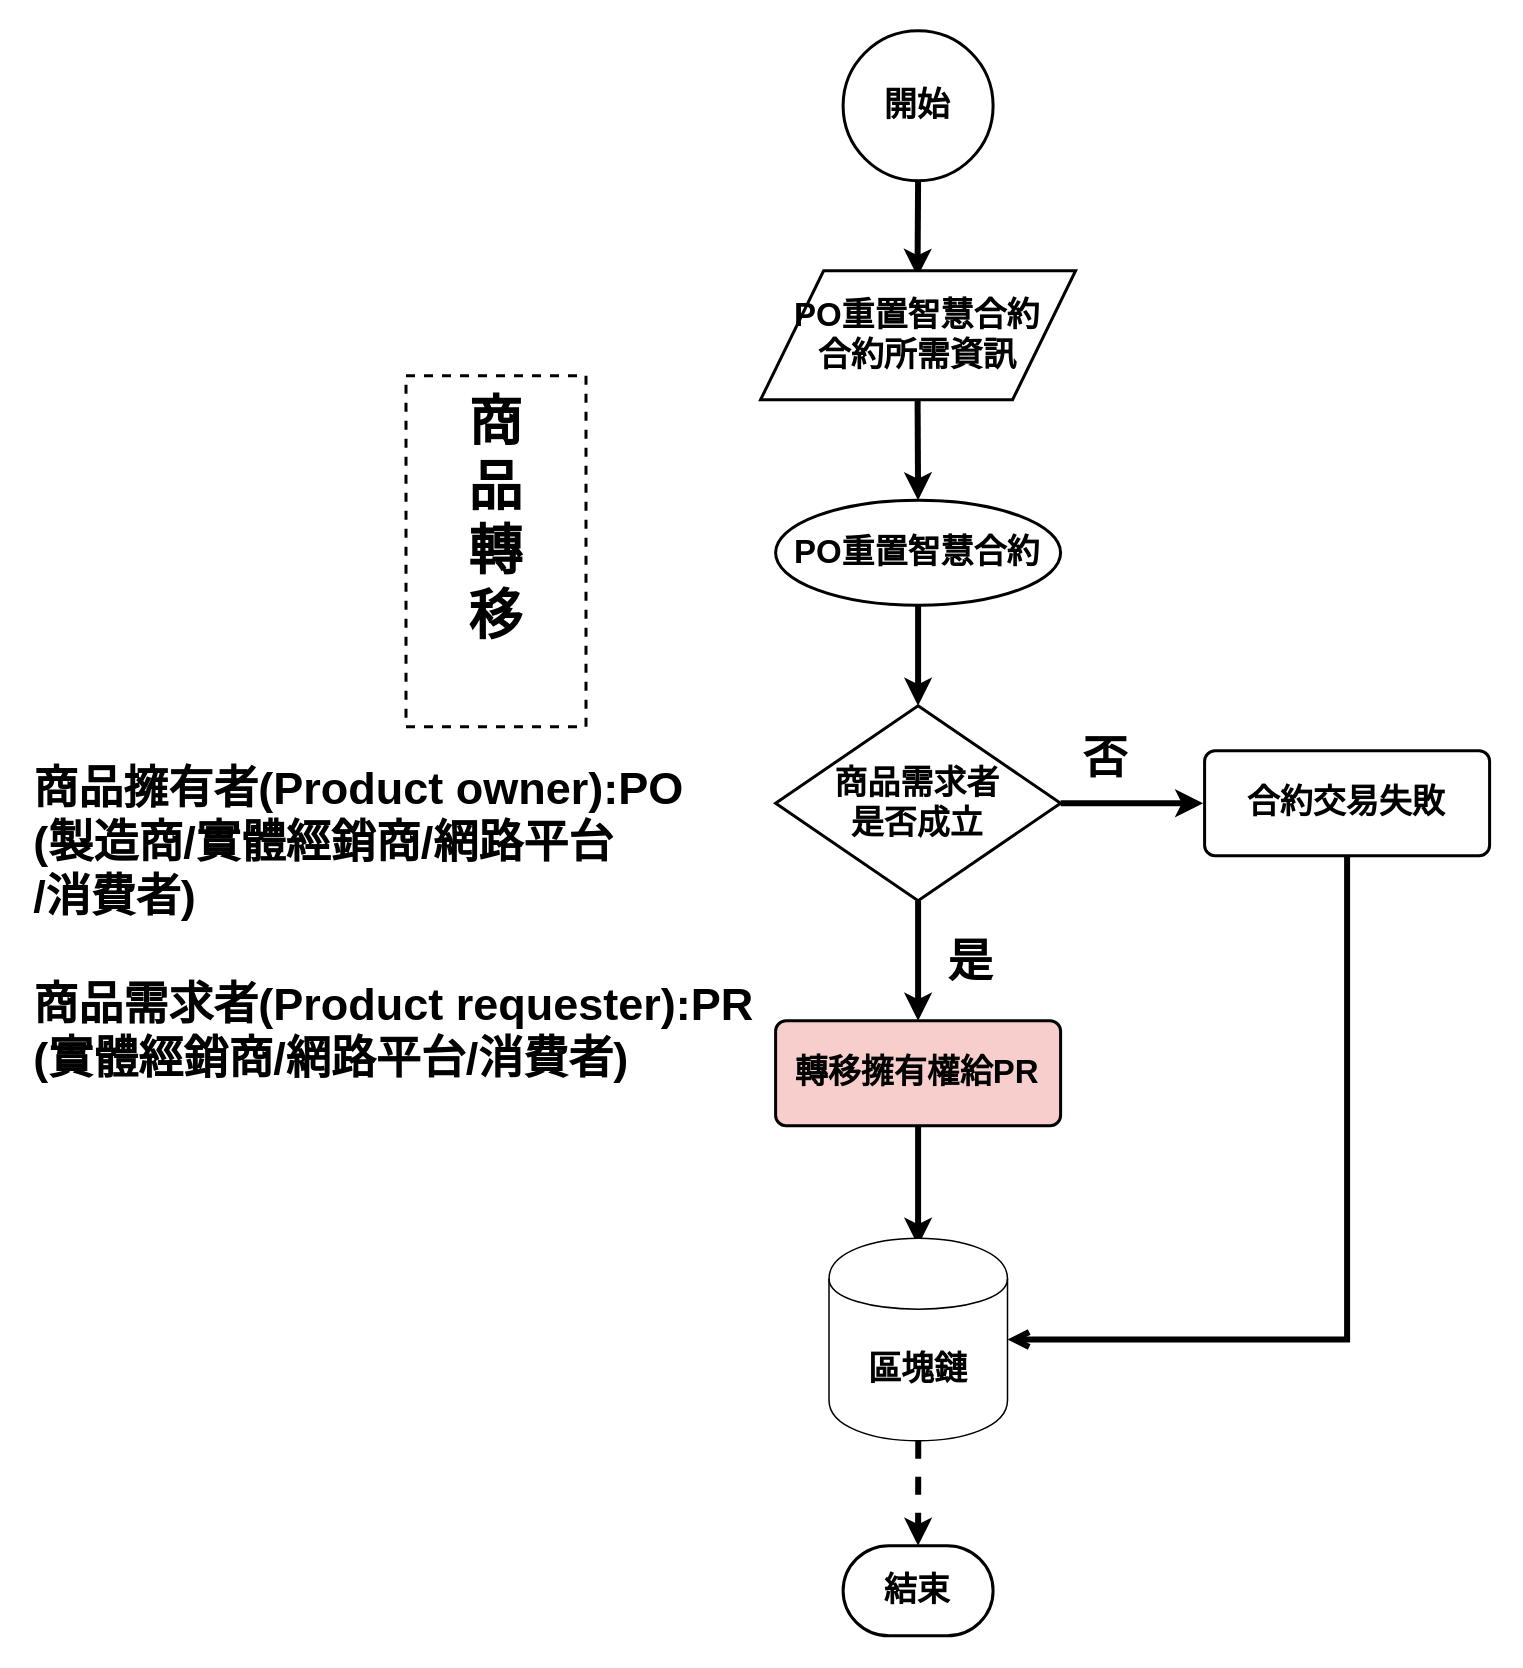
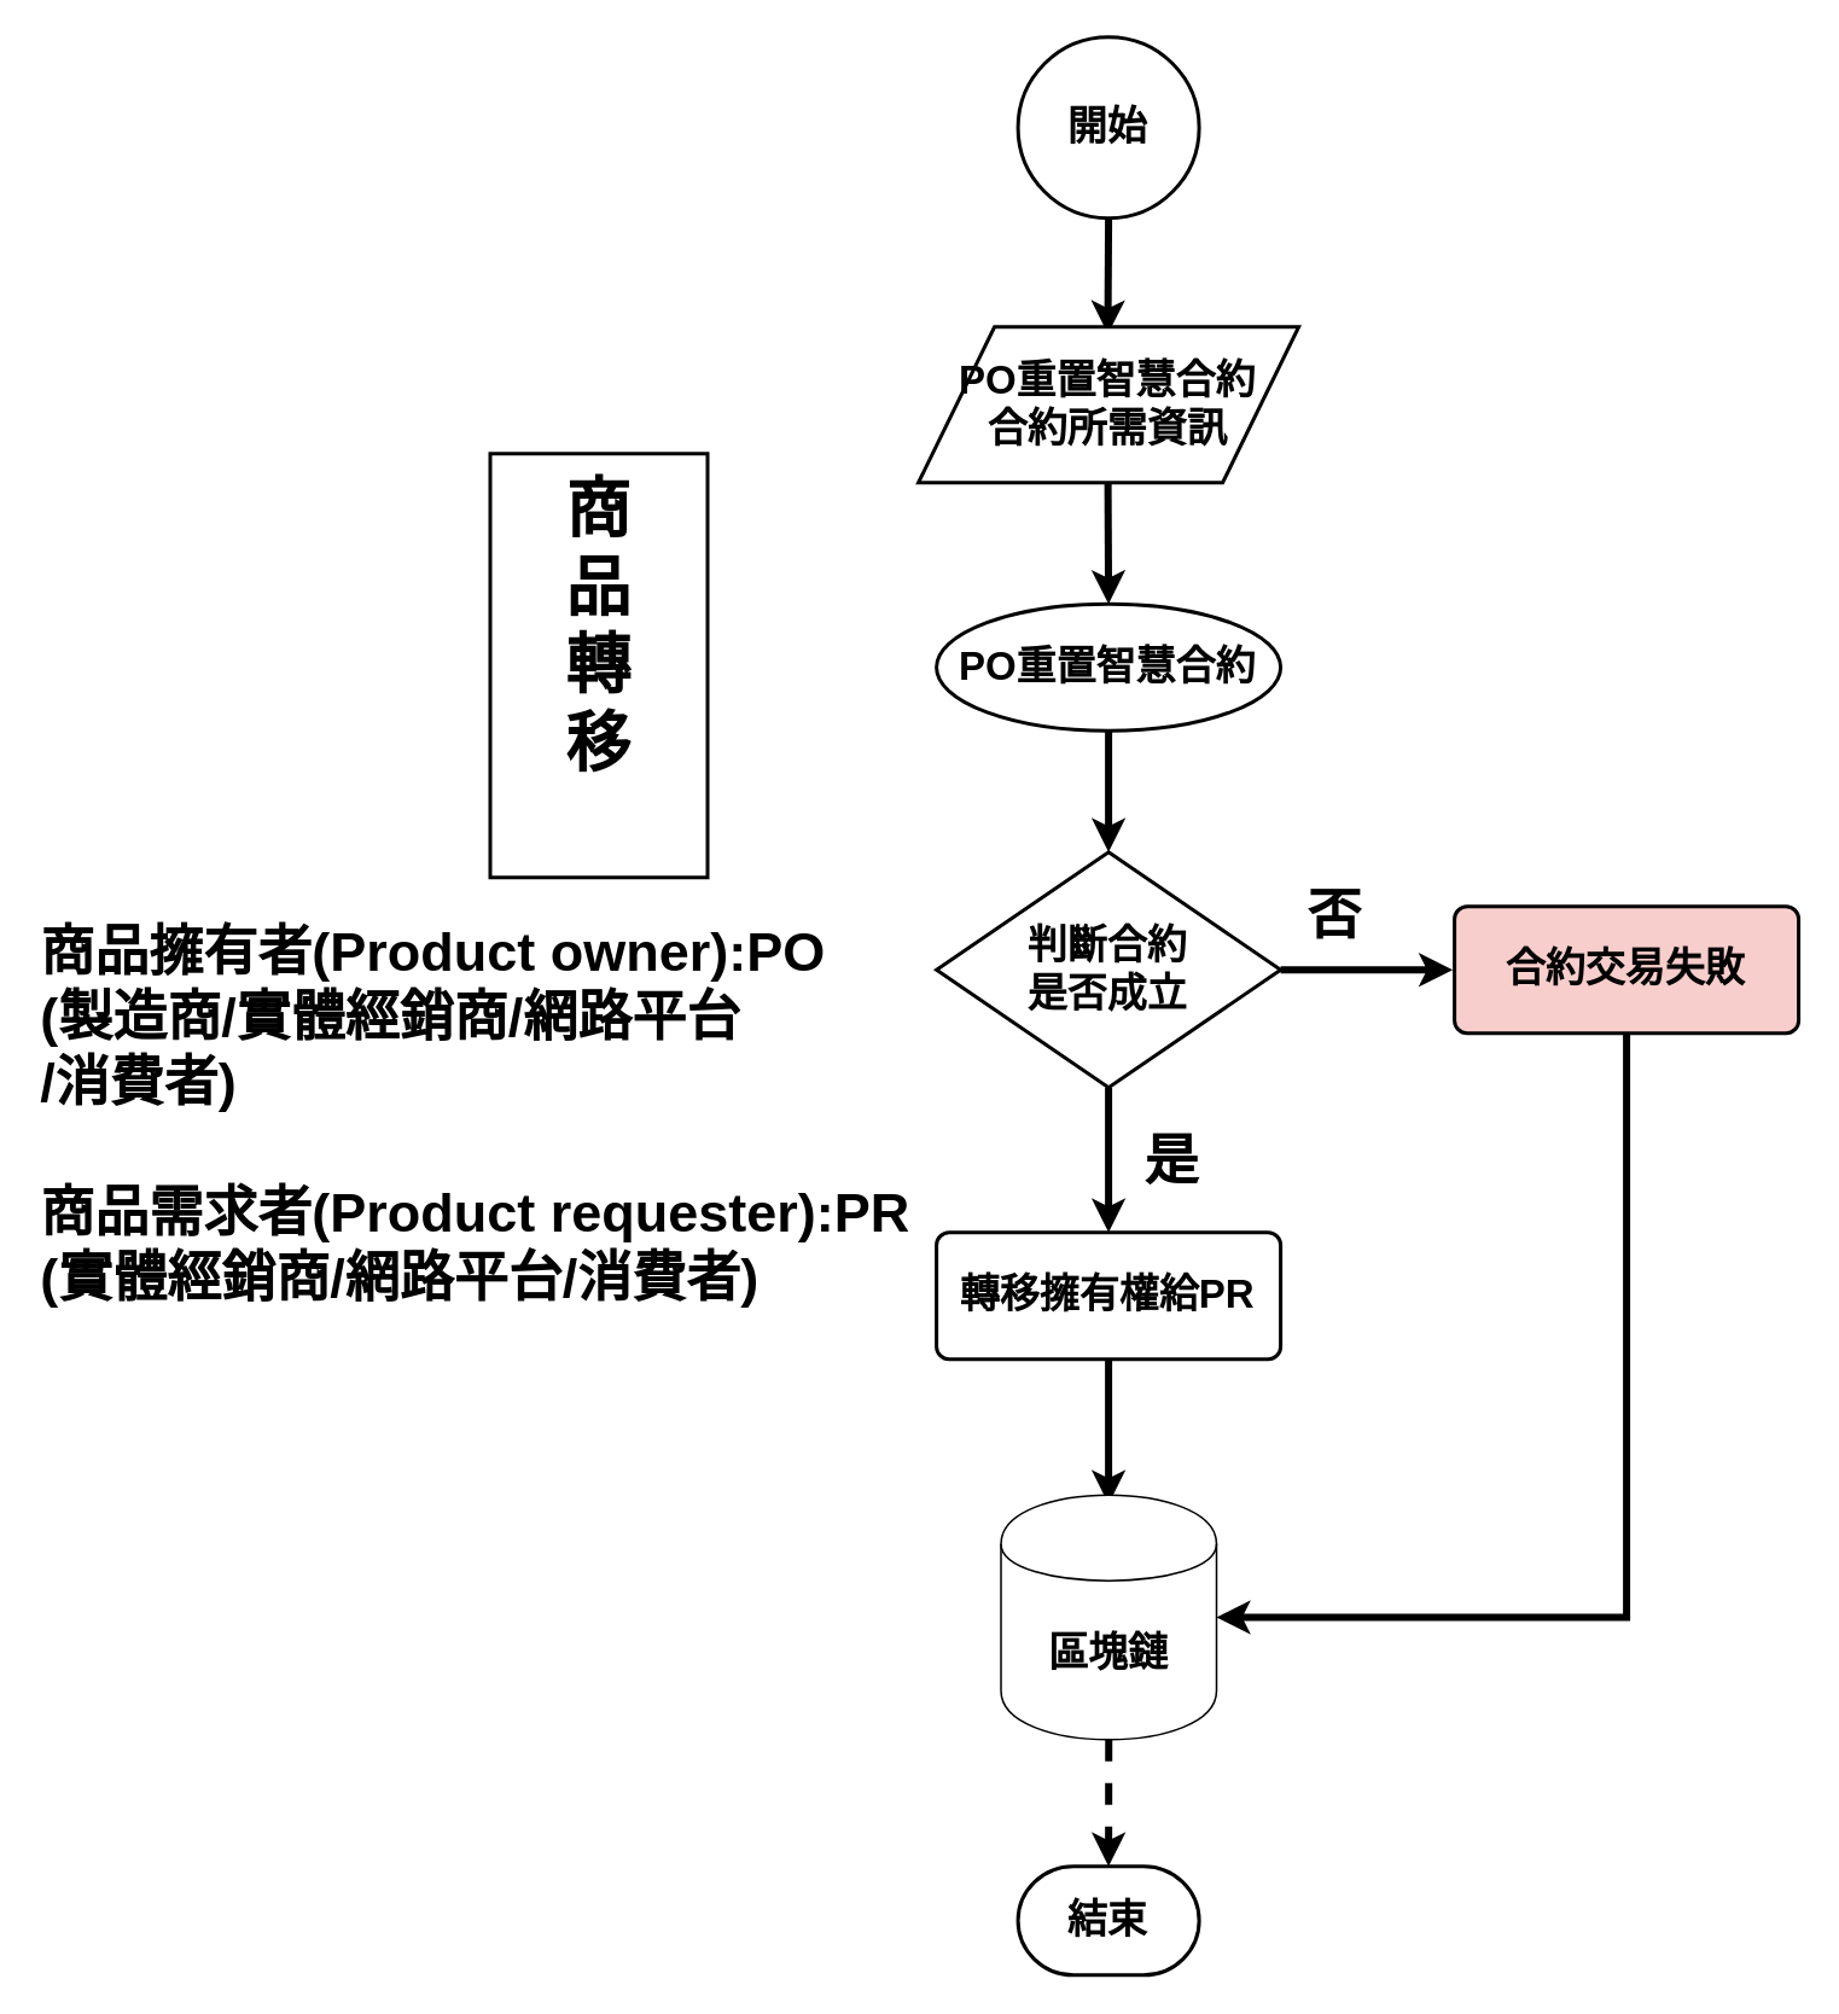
  <mxCell id="0" />
  <mxCell id="1" parent="0" />
- <mxCell id="2" value="&lt;font style=&quot;font-size: 36px&quot;&gt;&lt;b&gt;商&lt;br&gt;品&lt;br&gt;轉&lt;br&gt;移&lt;br&gt;&lt;/b&gt;&lt;br&gt;&lt;/font&gt;" style="rounded=0;whiteSpace=wrap;html=1;strokeWidth=2;dashed=1;" parent="1" vertex="1"><mxGeometry x="270" y="250" width="120" height="234" as="geometry" /></mxCell>
+ <mxCell id="2" value="&lt;font style=&quot;font-size: 36px&quot;&gt;&lt;b&gt;商&lt;br&gt;品&lt;br&gt;轉&lt;br&gt;移&lt;br&gt;&lt;/b&gt;&lt;br&gt;&lt;/font&gt;" style="rounded=0;whiteSpace=wrap;html=1;strokeWidth=2;" parent="1" vertex="1"><mxGeometry x="270" y="250" width="120" height="234" as="geometry" /></mxCell>
  <mxCell id="3" value="" style="edgeStyle=orthogonalEdgeStyle;rounded=0;orthogonalLoop=1;jettySize=auto;html=1;fontSize=22;strokeWidth=4;" parent="1" source="5" edge="1"><mxGeometry relative="1" as="geometry"><mxPoint x="801.4" y="535" as="targetPoint" /></mxGeometry></mxCell>
  <mxCell id="4" value="" style="edgeStyle=orthogonalEdgeStyle;rounded=0;orthogonalLoop=1;jettySize=auto;html=1;fontSize=22;strokeWidth=4;align=center;" parent="1" source="5" edge="1"><mxGeometry relative="1" as="geometry"><mxPoint x="611.4" y="680" as="targetPoint" /></mxGeometry></mxCell>
- <mxCell id="5" value="&lt;b&gt;商品需求者&lt;br&gt;是否成立&lt;/b&gt;" style="strokeWidth=2;html=1;shape=mxgraph.flowchart.decision;whiteSpace=wrap;fontSize=22;align=center;" parent="1" vertex="1"><mxGeometry x="516.4" y="470" width="190" height="130" as="geometry" /></mxCell>
+ <mxCell id="5" value="&lt;b&gt;判斷合約&lt;br&gt;是否成立&lt;/b&gt;" style="strokeWidth=2;html=1;shape=mxgraph.flowchart.decision;whiteSpace=wrap;fontSize=22;align=center;" parent="1" vertex="1"><mxGeometry x="516.4" y="470" width="190" height="130" as="geometry" /></mxCell>
  <mxCell id="6" value="&lt;font style=&quot;font-size: 22px&quot;&gt;&lt;b&gt;開始&lt;/b&gt;&lt;/font&gt;" style="strokeWidth=2;html=1;shape=mxgraph.flowchart.start_2;whiteSpace=wrap;align=center;" parent="1" vertex="1"><mxGeometry x="561.4" y="20" width="100" height="100" as="geometry" /></mxCell>
- <mxCell id="7" style="edgeStyle=orthogonalEdgeStyle;rounded=0;orthogonalLoop=1;jettySize=auto;html=1;exitX=0.5;exitY=1;exitDx=0;exitDy=0;entryX=1;entryY=0.5;entryDx=0;entryDy=0;strokeWidth=4;endArrow=open;" parent="1" source="8" target="14" edge="1"><mxGeometry relative="1" as="geometry" /></mxCell>
- <mxCell id="8" value="&lt;b&gt;合約交易失敗&lt;/b&gt;" style="rounded=1;whiteSpace=wrap;html=1;absoluteArcSize=1;arcSize=14;strokeWidth=2;fontSize=22;" parent="1" vertex="1"><mxGeometry x="802.4" y="500" width="190" height="70" as="geometry" /></mxCell>
+ <mxCell id="7" style="edgeStyle=orthogonalEdgeStyle;rounded=0;orthogonalLoop=1;jettySize=auto;html=1;exitX=0.5;exitY=1;exitDx=0;exitDy=0;entryX=1;entryY=0.5;entryDx=0;entryDy=0;strokeWidth=4;" parent="1" source="8" target="14" edge="1"><mxGeometry relative="1" as="geometry" /></mxCell>
+ <mxCell id="8" value="&lt;b&gt;合約交易失敗&lt;/b&gt;" style="rounded=1;whiteSpace=wrap;html=1;absoluteArcSize=1;arcSize=14;strokeWidth=2;fontSize=22;fillColor=#f8cecc;" parent="1" vertex="1"><mxGeometry x="802.4" y="500" width="190" height="70" as="geometry" /></mxCell>
  <mxCell id="9" value="&lt;b&gt;&lt;font style=&quot;font-size: 30px&quot;&gt;否&lt;/font&gt;&lt;/b&gt;" style="text;html=1;resizable=0;points=[];autosize=1;align=center;verticalAlign=top;spacingTop=-4;fontSize=22;" parent="1" vertex="1"><mxGeometry x="711.4" y="485" width="50" height="30" as="geometry" /></mxCell>
  <mxCell id="10" value="&lt;font style=&quot;font-size: 30px&quot;&gt;&lt;b&gt;是&lt;/b&gt;&lt;/font&gt;" style="text;html=1;resizable=0;points=[];autosize=1;align=center;verticalAlign=top;spacingTop=-4;fontSize=22;" parent="1" vertex="1"><mxGeometry x="621.4" y="620" width="50" height="30" as="geometry" /></mxCell>
  <mxCell id="11" value="" style="edgeStyle=orthogonalEdgeStyle;rounded=0;orthogonalLoop=1;jettySize=auto;html=1;strokeWidth=4;fontSize=22;align=center;" parent="1" source="12" edge="1"><mxGeometry relative="1" as="geometry"><mxPoint x="611.4" y="830" as="targetPoint" /></mxGeometry></mxCell>
- <mxCell id="12" value="&lt;b&gt;轉移擁有權給PR&lt;/b&gt;&lt;br&gt;" style="rounded=1;whiteSpace=wrap;html=1;absoluteArcSize=1;arcSize=14;strokeWidth=2;fontSize=22;align=center;fillColor=#f8cecc;" parent="1" vertex="1"><mxGeometry x="516.4" y="680" width="190" height="70" as="geometry" /></mxCell>
+ <mxCell id="12" value="&lt;b&gt;轉移擁有權給PR&lt;/b&gt;&lt;br&gt;" style="rounded=1;whiteSpace=wrap;html=1;absoluteArcSize=1;arcSize=14;strokeWidth=2;fontSize=22;align=center;" parent="1" vertex="1"><mxGeometry x="516.4" y="680" width="190" height="70" as="geometry" /></mxCell>
  <mxCell id="13" value="&lt;b&gt;結束&lt;/b&gt;" style="strokeWidth=2;html=1;shape=mxgraph.flowchart.terminator;whiteSpace=wrap;fontSize=22;align=center;" parent="1" vertex="1"><mxGeometry x="561.4" y="1030" width="100" height="60" as="geometry" /></mxCell>
  <mxCell id="14" value="&lt;font style=&quot;font-size: 22px&quot;&gt;&lt;b&gt;區塊鏈&lt;/b&gt;&lt;/font&gt;" style="shape=cylinder;whiteSpace=wrap;html=1;boundedLbl=1;backgroundOutline=1;align=center;" parent="1" vertex="1"><mxGeometry x="551.999" y="825" width="119" height="135" as="geometry" /></mxCell>
  <mxCell id="15" value="" style="endArrow=classic;html=1;exitX=0.5;exitY=1;exitDx=0;exitDy=0;entryX=0.5;entryY=0;entryDx=0;entryDy=0;entryPerimeter=0;strokeWidth=4;align=center;dashed=1;" parent="1" source="14" target="13" edge="1"><mxGeometry width="50" height="50" relative="1" as="geometry"><mxPoint x="294.999" y="1070" as="sourcePoint" /><mxPoint x="344.999" y="1020" as="targetPoint" /></mxGeometry></mxCell>
  <mxCell id="16" value="" style="endArrow=classic;html=1;strokeWidth=4;fontSize=4;exitX=0.5;exitY=1;exitDx=0;exitDy=0;exitPerimeter=0;entryX=0.5;entryY=0;entryDx=0;entryDy=0;align=center;" parent="1" source="6" edge="1"><mxGeometry width="50" height="50" relative="1" as="geometry"><mxPoint x="274.999" y="680" as="sourcePoint" /><mxPoint x="611" y="184" as="targetPoint" /></mxGeometry></mxCell>
  <mxCell id="17" value="" style="endArrow=classic;html=1;strokeWidth=4;fontSize=22;align=center;exitX=0.5;exitY=1;exitDx=0;exitDy=0;entryX=0.5;entryY=0;entryDx=0;entryDy=0;" parent="1" target="20" edge="1"><mxGeometry width="50" height="50" relative="1" as="geometry"><mxPoint x="611" y="254" as="sourcePoint" /><mxPoint x="611" y="317" as="targetPoint" /></mxGeometry></mxCell>
  <mxCell id="18" value="&lt;font style=&quot;font-size: 22px&quot;&gt;&lt;b&gt;PO重置智慧合約&lt;br&gt;合約所需資訊&lt;/b&gt;&lt;br&gt;&lt;/font&gt;" style="shape=parallelogram;perimeter=parallelogramPerimeter;whiteSpace=wrap;html=1;align=center;strokeWidth=2;" parent="1" vertex="1"><mxGeometry x="506.4" y="180" width="210" height="86" as="geometry" /></mxCell>
  <mxCell id="19" style="edgeStyle=orthogonalEdgeStyle;rounded=0;orthogonalLoop=1;jettySize=auto;html=1;exitX=0.5;exitY=1;exitDx=0;exitDy=0;entryX=0.5;entryY=0;entryDx=0;entryDy=0;entryPerimeter=0;strokeWidth=4;" parent="1" source="20" target="5" edge="1"><mxGeometry relative="1" as="geometry" /></mxCell>
  <mxCell id="20" value="&lt;span&gt;&lt;font style=&quot;font-size: 22px&quot;&gt;&lt;b&gt;PO重置智慧合約&lt;/b&gt;&lt;/font&gt;&lt;/span&gt;" style="ellipse;whiteSpace=wrap;html=1;absoluteArcSize=1;arcSize=14;strokeWidth=2;align=center;" parent="1" vertex="1"><mxGeometry x="516.4" y="333" width="190" height="70" as="geometry" /></mxCell>
  <mxCell id="21" value="&lt;font style=&quot;font-size: 30px&quot;&gt;&lt;b&gt;商品擁有者(Product owner):PO&lt;br&gt;(製造商/實體經銷商/網路平台&lt;br&gt;/消費者)&lt;br&gt;&lt;br&gt;商品需求者(Product requester):PR&lt;br&gt;(實體經銷商/網路平台/消費者)&lt;br&gt;&lt;/b&gt;&lt;/font&gt;&lt;br&gt;" style="text;html=1;resizable=0;points=[];autosize=1;align=left;verticalAlign=top;spacingTop=-4;" parent="1" vertex="1"><mxGeometry x="20" y="505" width="500" height="130" as="geometry" /></mxCell>
